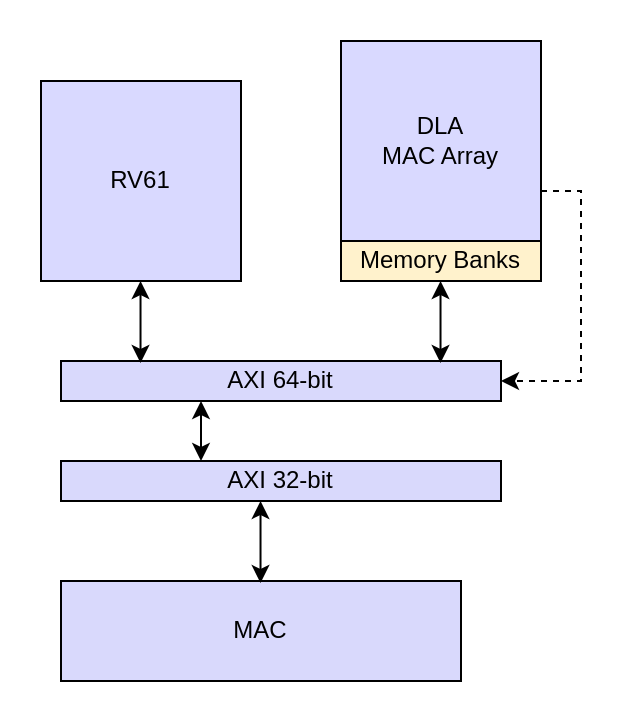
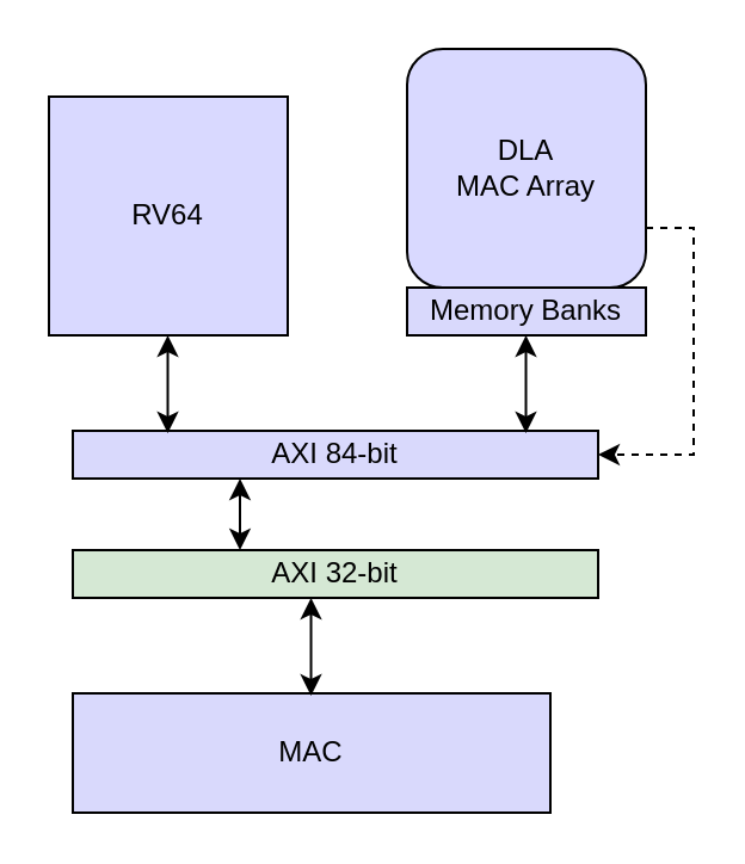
  <mxCell id="0" />
  <mxCell id="1" parent="0" />
- <mxCell id="2" value="RV61" style="whiteSpace=wrap;html=1;aspect=fixed;fillColor=#d9d9ff;" vertex="1" parent="1"><mxGeometry x="20" y="40" width="100" height="100" as="geometry" /></mxCell>
- <mxCell id="3" value="&lt;div&gt;DLA&lt;/div&gt;&lt;div&gt;MAC Array&lt;br&gt;&lt;/div&gt;" style="whiteSpace=wrap;html=1;aspect=fixed;fillColor=#d9d9ff;" vertex="1" parent="1"><mxGeometry x="170" width="100" height="100" as="geometry" y="20" /></mxCell>
- <mxCell id="4" value="&lt;div&gt;AXI 64-bit&lt;br&gt;&lt;/div&gt;" style="rounded=0;whiteSpace=wrap;html=1;fillColor=#d9d9fc;" vertex="1" parent="1"><mxGeometry x="30" y="180" width="220" height="20" as="geometry" /></mxCell>
- <mxCell id="5" value="&lt;div&gt;AXI 32-bit&lt;br&gt;&lt;/div&gt;" style="rounded=0;whiteSpace=wrap;html=1;fillColor=#d9d9fc;" vertex="1" parent="1"><mxGeometry x="30" y="230" width="220" height="20" as="geometry" /></mxCell>
+ <mxCell id="2" value="RV64" style="whiteSpace=wrap;html=1;aspect=fixed;fillColor=#d9d9ff;" vertex="1" parent="1"><mxGeometry x="20" y="40" width="100" height="100" as="geometry" /></mxCell>
+ <mxCell id="3" value="&lt;div&gt;DLA&lt;/div&gt;&lt;div&gt;MAC Array&lt;br&gt;&lt;/div&gt;" style="whiteSpace=wrap;html=1;aspect=fixed;fillColor=#d9d9ff;rounded=1;" vertex="1" parent="1"><mxGeometry x="170" width="100" height="100" as="geometry" y="20" /></mxCell>
+ <mxCell id="4" value="&lt;div&gt;AXI 84-bit&lt;br&gt;&lt;/div&gt;" style="rounded=0;whiteSpace=wrap;html=1;fillColor=#d9d9fc;" vertex="1" parent="1"><mxGeometry x="30" y="180" width="220" height="20" as="geometry" /></mxCell>
+ <mxCell id="5" value="&lt;div&gt;AXI 32-bit&lt;br&gt;&lt;/div&gt;" style="rounded=0;whiteSpace=wrap;html=1;fillColor=#d5e8d4;" vertex="1" parent="1"><mxGeometry x="30" y="230" width="220" height="20" as="geometry" /></mxCell>
  <mxCell id="6" value="" style="endArrow=classic;html=1;rounded=0;exitX=0.5;exitY=1;exitDx=0;exitDy=0;startArrow=classic;startFill=1;" edge="1" parent="1"><mxGeometry width="50" height="50" relative="1" as="geometry"><mxPoint x="100" y="200" as="sourcePoint" /><mxPoint x="100" y="230" as="targetPoint" /></mxGeometry></mxCell>
  <mxCell id="7" value="MAC" style="rounded=0;whiteSpace=wrap;html=1;fillColor=#d9d9fc;" vertex="1" parent="1"><mxGeometry x="30" y="290" width="200" height="50" as="geometry" /></mxCell>
  <mxCell id="8" value="" style="endArrow=classic;html=1;rounded=0;exitX=0.5;exitY=1;exitDx=0;exitDy=0;entryX=0.198;entryY=0.036;entryDx=0;entryDy=0;entryPerimeter=0;startArrow=classic;startFill=1;" edge="1" parent="1"><mxGeometry width="50" height="50" relative="1" as="geometry"><mxPoint x="129.76" y="250" as="sourcePoint" /><mxPoint x="129.76" y="291" as="targetPoint" /></mxGeometry></mxCell>
  <mxCell id="9" value="" style="endArrow=classic;html=1;rounded=0;exitX=0.5;exitY=1;exitDx=0;exitDy=0;entryX=0.198;entryY=0.036;entryDx=0;entryDy=0;entryPerimeter=0;startArrow=classic;startFill=1;" edge="1" parent="1"><mxGeometry width="50" height="50" relative="1" as="geometry"><mxPoint x="219.76" y="140" as="sourcePoint" /><mxPoint x="219.76" y="181" as="targetPoint" /></mxGeometry></mxCell>
- <mxCell id="10" value="Memory Banks" style="rounded=0;whiteSpace=wrap;html=1;fillColor=#fff2cc;" vertex="1" parent="1"><mxGeometry x="170" y="120" width="100" height="20" as="geometry" /></mxCell>
+ <mxCell id="10" value="Memory Banks" style="rounded=0;whiteSpace=wrap;html=1;fillColor=#d9d9fc;" vertex="1" parent="1"><mxGeometry x="170" y="120" width="100" height="20" as="geometry" /></mxCell>
  <mxCell id="11" value="" style="endArrow=classic;html=1;rounded=0;exitX=0.5;exitY=1;exitDx=0;exitDy=0;entryX=0.198;entryY=0.036;entryDx=0;entryDy=0;entryPerimeter=0;startArrow=classic;startFill=1;" edge="1" parent="1"><mxGeometry width="50" height="50" relative="1" as="geometry"><mxPoint x="69.76" y="140" as="sourcePoint" /><mxPoint x="69.76" y="181" as="targetPoint" /></mxGeometry></mxCell>
  <mxCell id="12" value="" style="endArrow=classic;html=1;rounded=0;exitX=1;exitY=0.75;exitDx=0;exitDy=0;entryX=1;entryY=0.5;entryDx=0;entryDy=0;startArrow=none;startFill=0;dashed=1;" edge="1" parent="1" source="3" target="4"><mxGeometry width="50" height="50" relative="1" as="geometry"><mxPoint x="300" y="99" as="sourcePoint" /><mxPoint x="300" y="140" as="targetPoint" /><Array as="points"><mxPoint x="290" y="95" /><mxPoint x="290" y="190" /></Array></mxGeometry></mxCell>
